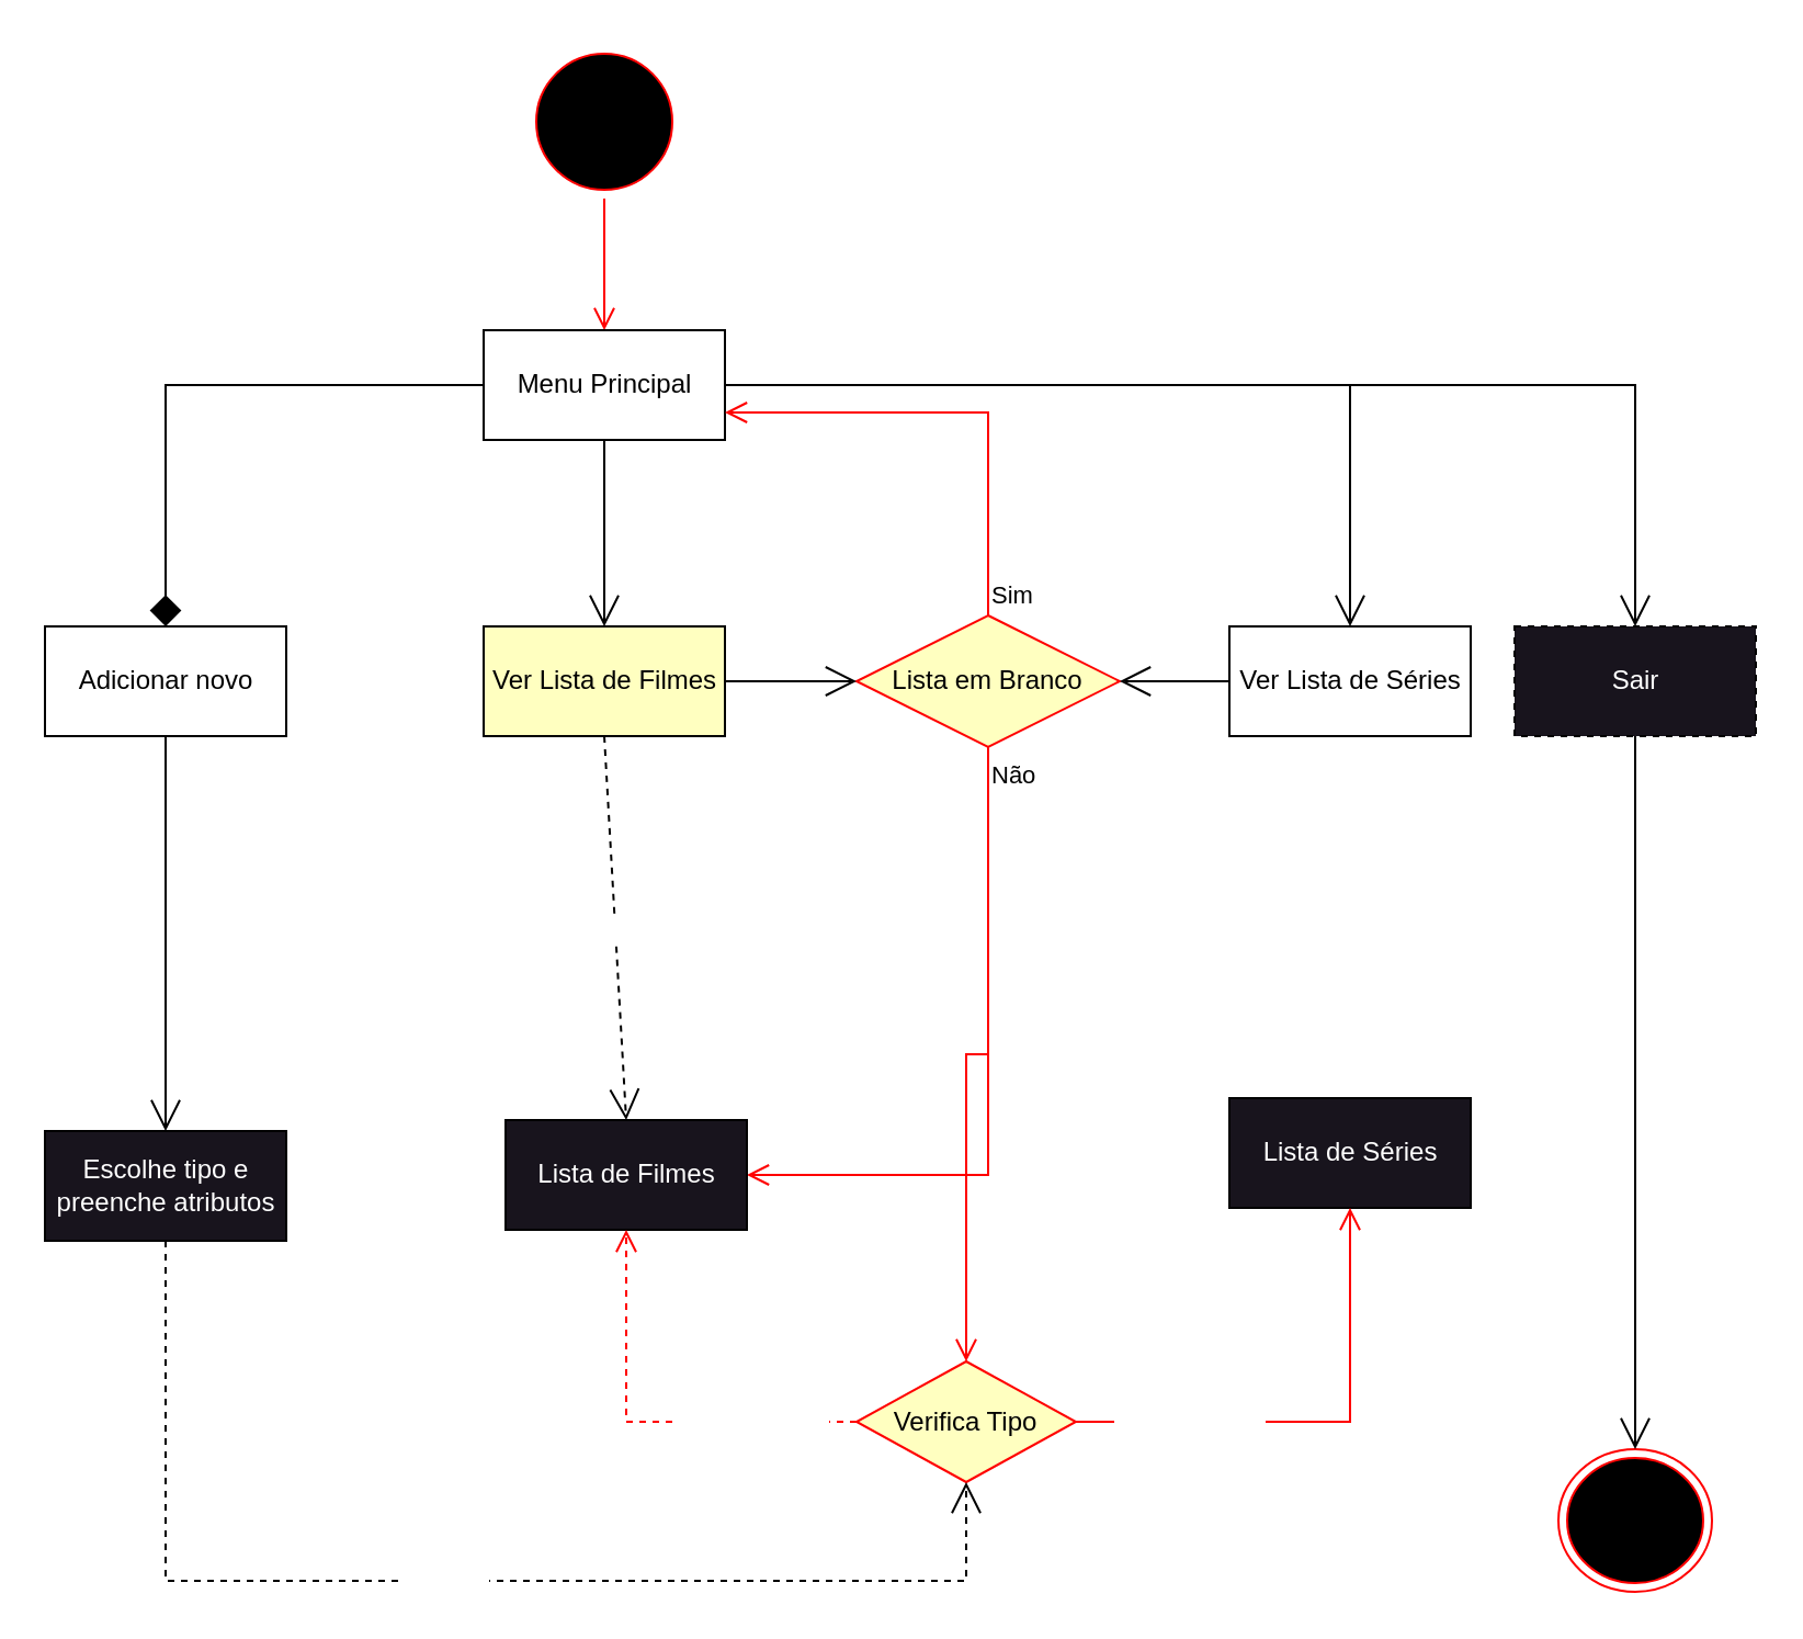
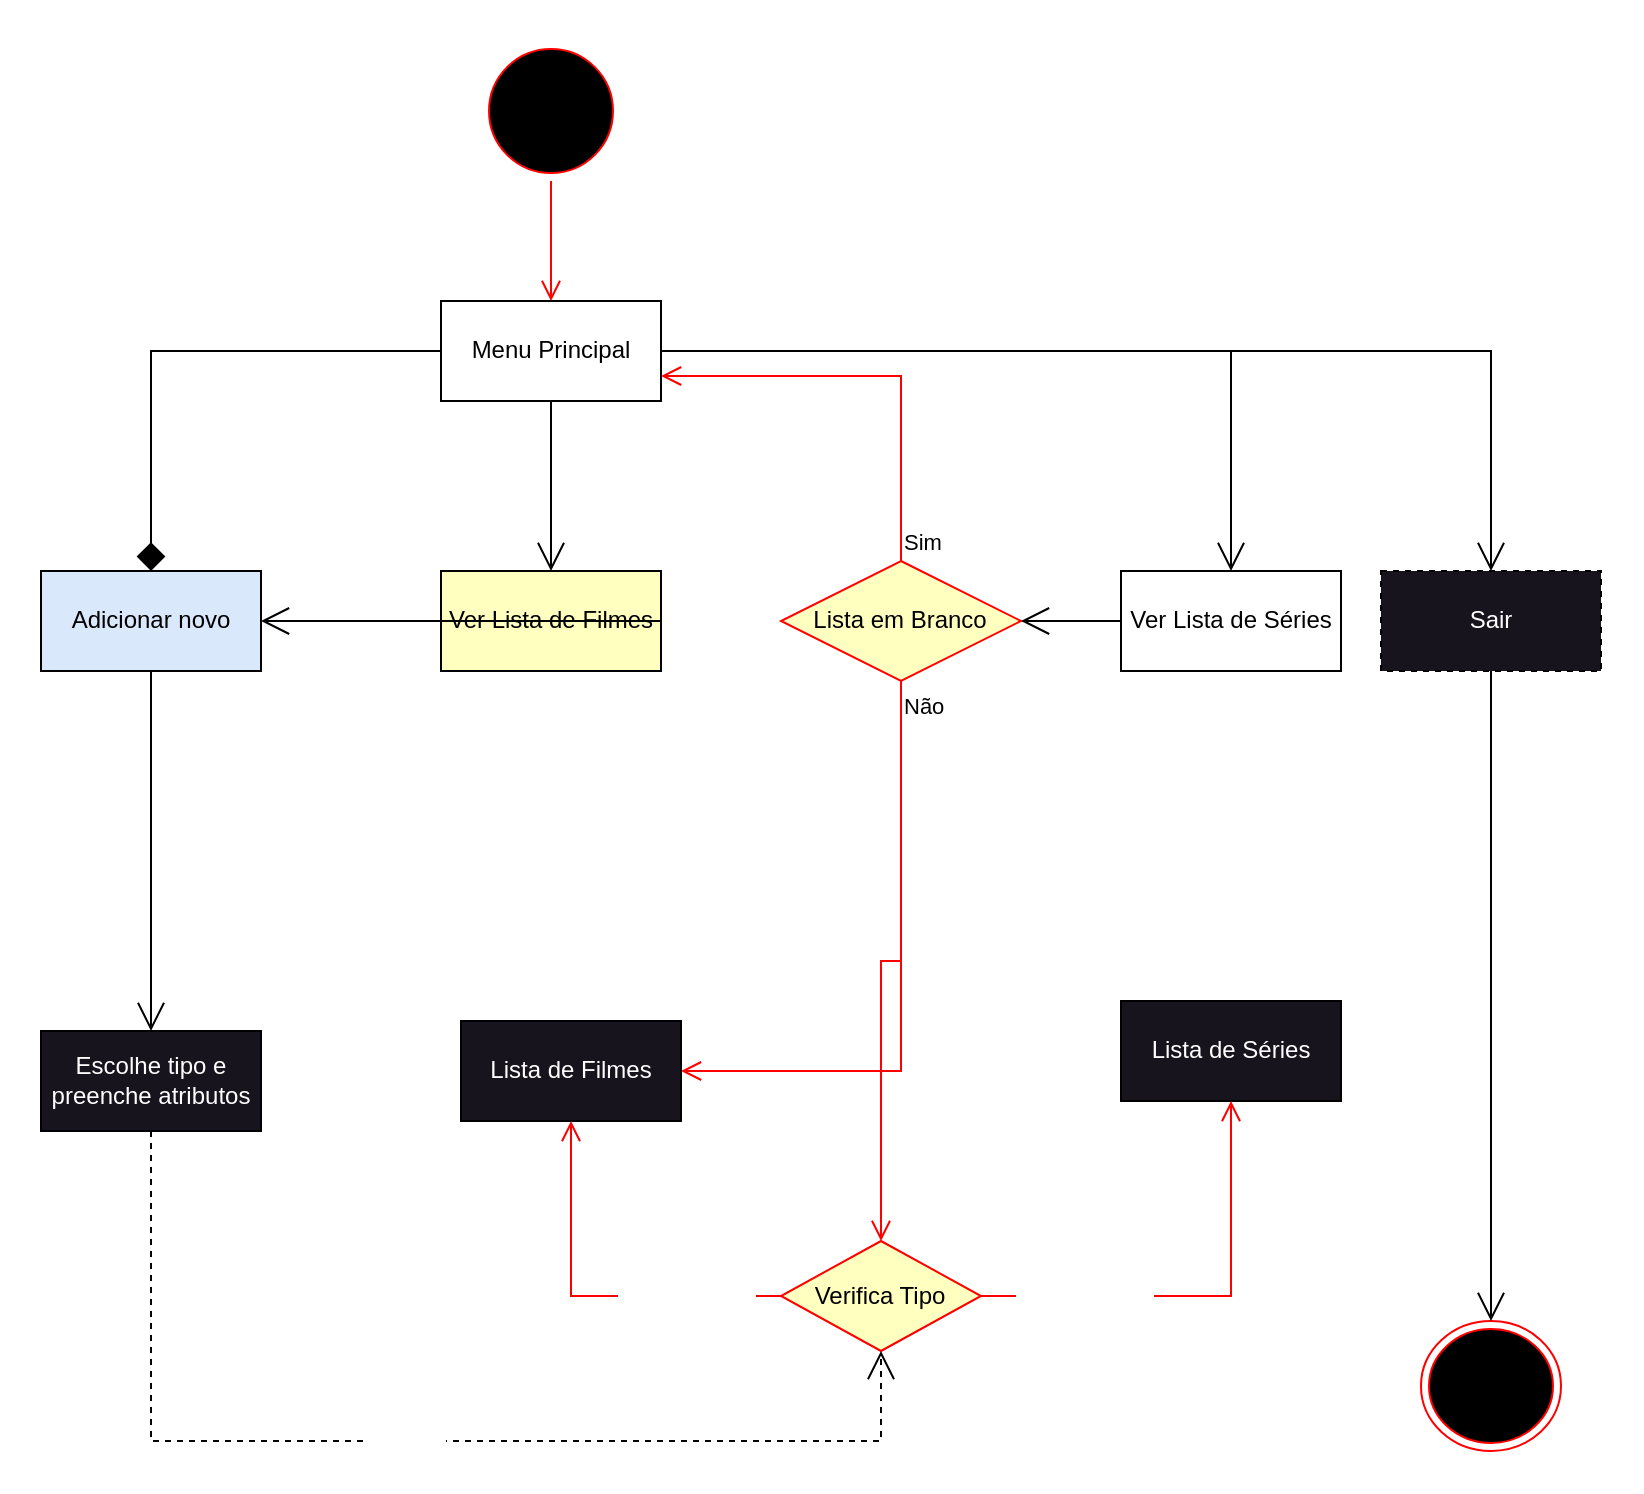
  <mxCell id="0" />
  <mxCell id="1" parent="0" />
  <mxCell id="2" value="" style="ellipse;html=1;shape=startState;fillColor=#000000;strokeColor=#ff0000;" vertex="1" parent="1"><mxGeometry x="240" y="20" width="70" height="70" as="geometry" /></mxCell>
  <mxCell id="3" value="" style="edgeStyle=orthogonalEdgeStyle;html=1;verticalAlign=bottom;endArrow=open;endSize=8;strokeColor=#ff0000;rounded=0;entryX=0.5;entryY=0;entryDx=0;entryDy=0;" edge="1" source="2" parent="1" target="4"><mxGeometry relative="1" as="geometry"><mxPoint x="80" y="150" as="targetPoint" /></mxGeometry></mxCell>
  <mxCell id="4" value="&lt;div&gt;Menu Principal&lt;/div&gt;" style="html=1;" vertex="1" parent="1"><mxGeometry x="220" y="150" width="110" height="50" as="geometry" /></mxCell>
- <mxCell id="5" value="&lt;div&gt;Adicionar novo&lt;/div&gt;" style="html=1;" vertex="1" parent="1"><mxGeometry x="20" y="285" width="110" height="50" as="geometry" /></mxCell>
+ <mxCell id="5" value="&lt;div&gt;Adicionar novo&lt;/div&gt;" style="html=1;fillColor=#dae8fc;" vertex="1" parent="1"><mxGeometry x="20" y="285" width="110" height="50" as="geometry" /></mxCell>
  <mxCell id="6" value="Ver Lista de Filmes" style="html=1;fillColor=#ffffc0;" vertex="1" parent="1"><mxGeometry x="220" y="285" width="110" height="50" as="geometry" /></mxCell>
  <mxCell id="7" value="Ver Lista de Séries" style="html=1;" vertex="1" parent="1"><mxGeometry x="560" y="285" width="110" height="50" as="geometry" /></mxCell>
  <mxCell id="8" value="" style="endArrow=diamond;endFill=1;endSize=12;html=1;rounded=0;exitX=0;exitY=0.5;exitDx=0;exitDy=0;entryX=0.5;entryY=0;entryDx=0;entryDy=0;" edge="1" parent="1" source="4" target="5"><mxGeometry width="160" relative="1" as="geometry"><mxPoint x="70" y="180" as="sourcePoint" /><mxPoint x="230" y="180" as="targetPoint" /><Array as="points"><mxPoint x="75" y="175" /></Array></mxGeometry></mxCell>
  <mxCell id="9" value="" style="endArrow=open;endFill=1;endSize=12;html=1;rounded=0;exitX=1;exitY=0.5;exitDx=0;exitDy=0;entryX=0.5;entryY=0;entryDx=0;entryDy=0;" edge="1" parent="1" source="4" target="7"><mxGeometry width="160" relative="1" as="geometry"><mxPoint x="314" y="185" as="sourcePoint" /><mxPoint x="85" y="250" as="targetPoint" /><Array as="points"><mxPoint x="615" y="175" /></Array></mxGeometry></mxCell>
  <mxCell id="10" value="" style="endArrow=open;endFill=1;endSize=12;html=1;rounded=0;exitX=0.5;exitY=1;exitDx=0;exitDy=0;entryX=0.5;entryY=0;entryDx=0;entryDy=0;" edge="1" parent="1" source="4" target="6"><mxGeometry width="160" relative="1" as="geometry"><mxPoint x="410" y="230" as="sourcePoint" /><mxPoint x="570" y="230" as="targetPoint" /></mxGeometry></mxCell>
  <mxCell id="11" value="&lt;font color=&quot;#000000&quot;&gt;Lista em Branco&lt;br&gt;&lt;/font&gt;" style="rhombus;whiteSpace=wrap;html=1;fillColor=#ffffc0;strokeColor=#ff0000;" vertex="1" parent="1"><mxGeometry x="390" y="280" width="120" height="60" as="geometry" /></mxCell>
  <mxCell id="12" value="Sim" style="edgeStyle=orthogonalEdgeStyle;html=1;align=left;verticalAlign=bottom;endArrow=open;endSize=8;strokeColor=#ff0000;rounded=0;entryX=1;entryY=0.75;entryDx=0;entryDy=0;exitX=0.5;exitY=0;exitDx=0;exitDy=0;" edge="1" source="11" parent="1" target="4"><mxGeometry x="-1" relative="1" as="geometry"><mxPoint x="500" y="390" as="targetPoint" /></mxGeometry></mxCell>
  <mxCell id="13" value="Não" style="edgeStyle=orthogonalEdgeStyle;html=1;align=left;verticalAlign=top;endArrow=open;endSize=8;strokeColor=#ff0000;rounded=0;entryX=1;entryY=0.5;entryDx=0;entryDy=0;exitX=0.5;exitY=1;exitDx=0;exitDy=0;" edge="1" source="11" parent="1" target="16"><mxGeometry x="-1" relative="1" as="geometry"><mxPoint x="530" y="390" as="targetPoint" /></mxGeometry></mxCell>
- <mxCell id="14" value="" style="endArrow=open;endFill=1;endSize=12;html=1;rounded=0;fontColor=#000000;exitX=1;exitY=0.5;exitDx=0;exitDy=0;entryX=0;entryY=0.5;entryDx=0;entryDy=0;" edge="1" parent="1" source="6" target="11"><mxGeometry width="160" relative="1" as="geometry"><mxPoint x="300" y="410" as="sourcePoint" /><mxPoint x="460" y="410" as="targetPoint" /></mxGeometry></mxCell>
+ <mxCell id="14" value="" style="endArrow=open;endFill=1;endSize=12;html=1;rounded=0;fontColor=#000000;exitX=1;exitY=0.5;exitDx=0;exitDy=0;" edge="1" parent="1" source="6" target="5"><mxGeometry width="160" relative="1" as="geometry"><mxPoint x="300" y="410" as="sourcePoint" /><mxPoint x="460" y="410" as="targetPoint" /></mxGeometry></mxCell>
  <mxCell id="15" value="" style="endArrow=open;endFill=1;endSize=12;html=1;rounded=0;fontColor=#000000;exitX=0;exitY=0.5;exitDx=0;exitDy=0;entryX=1;entryY=0.5;entryDx=0;entryDy=0;" edge="1" parent="1" source="7" target="11"><mxGeometry width="160" relative="1" as="geometry"><mxPoint x="620" y="380" as="sourcePoint" /><mxPoint x="780" y="380" as="targetPoint" /></mxGeometry></mxCell>
  <mxCell id="16" value="&lt;div&gt;&lt;font color=&quot;#ffffff&quot;&gt;Lista de Filmes&lt;/font&gt;&lt;/div&gt;" style="html=1;fontColor=#000000;fillColor=#18141d;" vertex="1" parent="1"><mxGeometry x="230" y="510" width="110" height="50" as="geometry" /></mxCell>
  <mxCell id="17" value="&lt;font color=&quot;#ffffff&quot;&gt;Lista de Séries&lt;/font&gt;" style="html=1;fontColor=#000000;fillColor=#18141d;" vertex="1" parent="1"><mxGeometry x="560" y="500" width="110" height="50" as="geometry" /></mxCell>
- <mxCell id="18" value="Retorna" style="endArrow=open;endSize=12;dashed=1;html=1;rounded=0;fontColor=#ffffff;exitX=0.5;exitY=1;exitDx=0;exitDy=0;entryX=0.5;entryY=0;entryDx=0;entryDy=0;" edge="1" parent="1" source="6" target="16"><mxGeometry width="160" relative="1" as="geometry"><mxPoint x="350" y="390" as="sourcePoint" /><mxPoint x="510" y="390" as="targetPoint" /></mxGeometry></mxCell>
  <mxCell id="19" value="Não" style="edgeStyle=orthogonalEdgeStyle;html=1;align=left;verticalAlign=top;endArrow=open;endSize=8;strokeColor=#ff0000;rounded=0;exitX=0.5;exitY=1;exitDx=0;exitDy=0;" edge="1" parent="1" source="11" target="22"><mxGeometry x="-1" relative="1" as="geometry"><mxPoint x="550" y="545" as="targetPoint" /><mxPoint x="606" y="400" as="sourcePoint" /></mxGeometry></mxCell>
  <mxCell id="20" value="&lt;div&gt;Escolhe tipo e &lt;br&gt;&lt;/div&gt;&lt;div&gt;preenche atributos&lt;/div&gt;" style="html=1;fontColor=#ffffff;fillColor=#18141d;" vertex="1" parent="1"><mxGeometry x="20" y="515" width="110" height="50" as="geometry" /></mxCell>
  <mxCell id="21" value="" style="endArrow=open;endFill=1;endSize=12;html=1;rounded=0;fontColor=#ffffff;exitX=0.5;exitY=1;exitDx=0;exitDy=0;" edge="1" parent="1" source="5" target="20"><mxGeometry width="160" relative="1" as="geometry"><mxPoint x="100" y="400" as="sourcePoint" /><mxPoint x="260" y="400" as="targetPoint" /></mxGeometry></mxCell>
  <mxCell id="22" value="&lt;font color=&quot;#000000&quot;&gt;Verifica Tipo&lt;br&gt;&lt;/font&gt;" style="rhombus;whiteSpace=wrap;html=1;fillColor=#ffffc0;strokeColor=#ff0000;fontColor=#ffffff;" vertex="1" parent="1"><mxGeometry x="390" y="620" width="100" height="55" as="geometry" /></mxCell>
  <mxCell id="23" value="" style="edgeStyle=orthogonalEdgeStyle;html=1;align=left;verticalAlign=bottom;endArrow=open;endSize=8;strokeColor=#ff0000;rounded=0;fontColor=#ffffff;entryX=0.5;entryY=1;entryDx=0;entryDy=0;" edge="1" source="22" parent="1" target="17"><mxGeometry x="-1" relative="1" as="geometry"><mxPoint x="210" y="615" as="targetPoint" /></mxGeometry></mxCell>
  <mxCell id="24" value="Adiciona série" style="edgeLabel;html=1;align=center;verticalAlign=middle;resizable=0;points=[];fontColor=#ffffff;" vertex="1" connectable="0" parent="23"><mxGeometry x="-0.821" y="1" relative="1" as="geometry"><mxPoint x="31" y="1" as="offset" /></mxGeometry></mxCell>
- <mxCell id="25" value="" style="edgeStyle=orthogonalEdgeStyle;html=1;align=left;verticalAlign=top;endArrow=open;endSize=8;strokeColor=#ff0000;rounded=0;fontColor=#ffffff;entryX=0.5;entryY=1;entryDx=0;entryDy=0;dashed=1;" edge="1" source="22" parent="1" target="16"><mxGeometry x="-1" relative="1" as="geometry"><mxPoint x="70" y="695" as="targetPoint" /></mxGeometry></mxCell>
+ <mxCell id="25" value="" style="edgeStyle=orthogonalEdgeStyle;html=1;align=left;verticalAlign=top;endArrow=open;endSize=8;strokeColor=#ff0000;rounded=0;fontColor=#ffffff;entryX=0.5;entryY=1;entryDx=0;entryDy=0;" edge="1" source="22" parent="1" target="16"><mxGeometry x="-1" relative="1" as="geometry"><mxPoint x="70" y="695" as="targetPoint" /></mxGeometry></mxCell>
  <mxCell id="26" value="Adiciona filme" style="edgeLabel;html=1;align=center;verticalAlign=middle;resizable=0;points=[];fontColor=#ffffff;" vertex="1" connectable="0" parent="25"><mxGeometry x="-0.786" y="-3" relative="1" as="geometry"><mxPoint x="-27" y="3" as="offset" /></mxGeometry></mxCell>
  <mxCell id="27" value="&lt;font color=&quot;#ffffff&quot;&gt;Retorna&lt;/font&gt;" style="endArrow=open;endSize=12;dashed=1;html=1;rounded=0;fontColor=#000000;exitX=0.5;exitY=1;exitDx=0;exitDy=0;entryX=0.5;entryY=1;entryDx=0;entryDy=0;" edge="1" parent="1" source="20" target="22"><mxGeometry x="0.002" width="160" relative="1" as="geometry"><mxPoint x="110" y="660" as="sourcePoint" /><mxPoint x="270" y="660" as="targetPoint" /><Array as="points"><mxPoint x="75" y="720" /><mxPoint x="440" y="720" /></Array><mxPoint as="offset" /></mxGeometry></mxCell>
  <mxCell id="28" value="Sair" style="html=1;fontColor=#ffffff;fillColor=#18141d;dashed=1;" vertex="1" parent="1"><mxGeometry x="690" y="285" width="110" height="50" as="geometry" /></mxCell>
  <mxCell id="29" value="" style="endArrow=open;endFill=1;endSize=12;html=1;rounded=0;fontColor=#ffffff;exitX=1;exitY=0.5;exitDx=0;exitDy=0;entryX=0.5;entryY=0;entryDx=0;entryDy=0;" edge="1" parent="1" source="4" target="28"><mxGeometry width="160" relative="1" as="geometry"><mxPoint x="640" y="170" as="sourcePoint" /><mxPoint x="800" y="170" as="targetPoint" /><Array as="points"><mxPoint x="745" y="175" /></Array></mxGeometry></mxCell>
  <mxCell id="30" value="" style="ellipse;html=1;shape=endState;fillColor=#000000;strokeColor=#ff0000;fontColor=#ffffff;" vertex="1" parent="1"><mxGeometry x="710" y="660" width="70" height="65" as="geometry" /></mxCell>
  <mxCell id="31" value="" style="endArrow=open;endFill=1;endSize=12;html=1;rounded=0;fontColor=#ffffff;exitX=0.5;exitY=1;exitDx=0;exitDy=0;" edge="1" parent="1" source="28" target="30"><mxGeometry width="160" relative="1" as="geometry"><mxPoint x="720" y="410" as="sourcePoint" /><mxPoint x="880" y="410" as="targetPoint" /></mxGeometry></mxCell>
